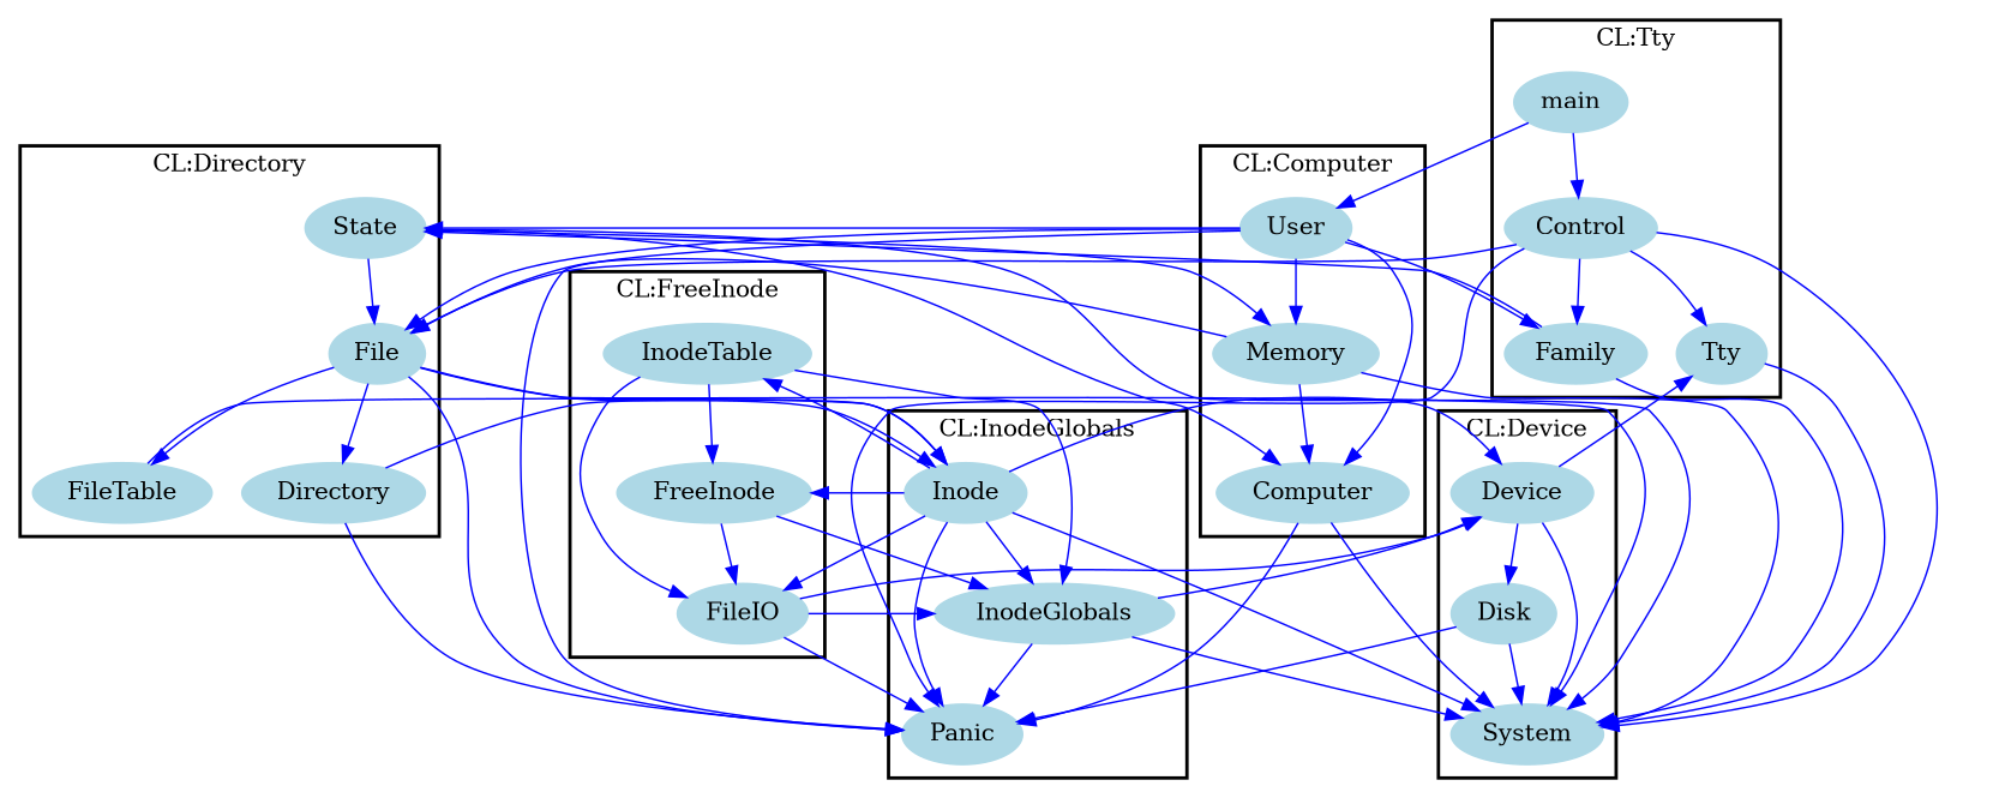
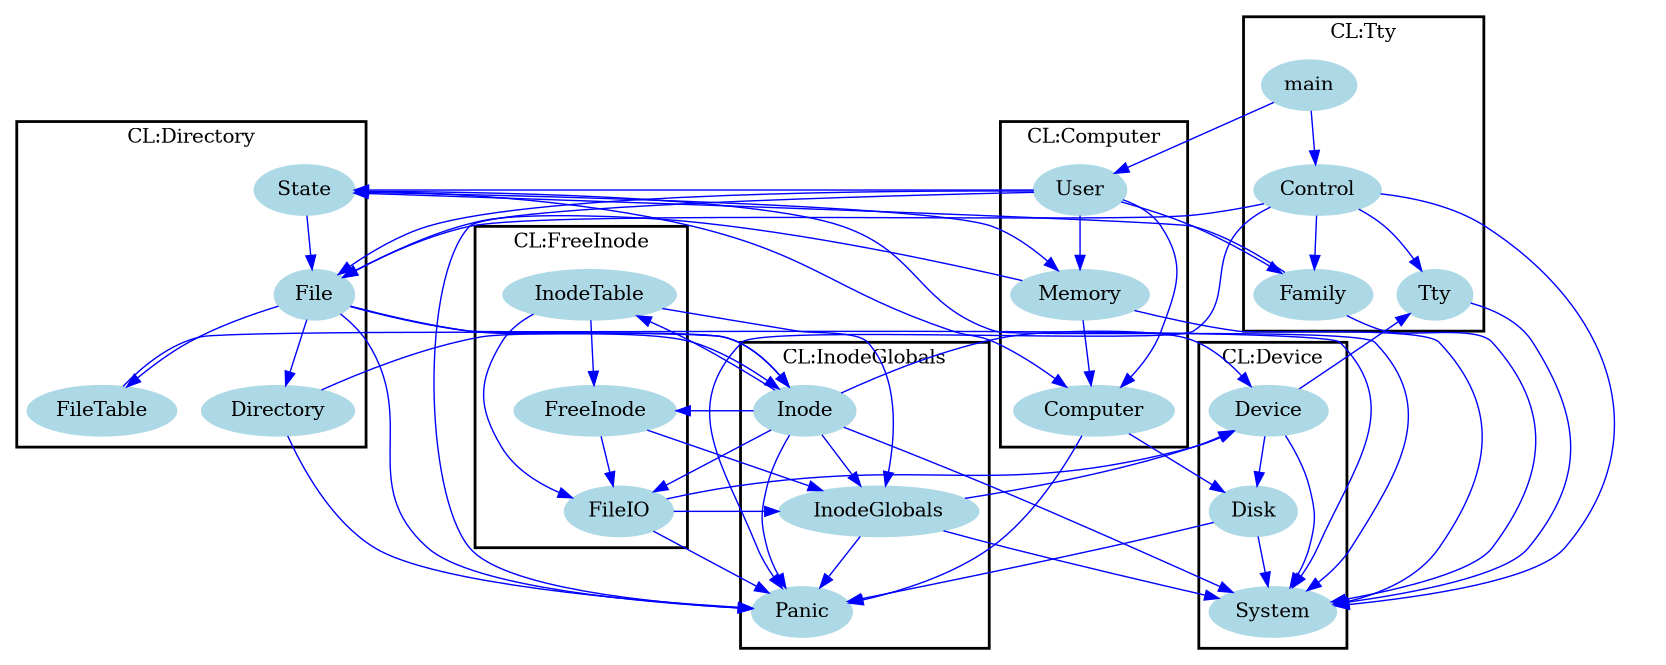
  digraph {
    node [color=lightblue fontcolor=black shape=ellipse style=filled]
    edge [color=blue font=6]
    n1 [label=Computer]
    n2 [label=Memory]
    n3 [label=User]
    n4 [label=Tty]
    n5 [label=Control]
    n6 [label=main]
    n7 [label=Family]
    n8 [label=Directory]
    n9 [label=State]
    n10 [label=FileTable]
    n11 [label=File]
    n12 [label=InodeGlobals]
    n13 [label=Panic]
    n14 [label=Inode]
    n15 [label=Device]
    n16 [label=Disk]
    n17 [label=System]
    n18 [label=FreeInode]
    n19 [label=InodeTable]
    n20 [label=FileIO]
    subgraph cluster_1 {
      color=black
      label="CL:Computer"
      style=bold
      n1
      n2
      n3
    }
    subgraph cluster_2 {
      color=black
      label="CL:Tty"
      style=bold
      n4
      n5
      n6
      n7
    }
    subgraph cluster_3 {
      color=black
      label="CL:Directory"
      style=bold
      n8
      n9
      n10
      n11
    }
    subgraph cluster_4 {
      color=black
      label="CL:InodeGlobals"
      style=bold
      n12
      n13
      n14
    }
    subgraph cluster_5 {
      color=black
      label="CL:Device"
      style=bold
      n15
      n16
      n17
    }
    subgraph cluster_6 {
      color=black
      label="CL:FreeInode"
      style=bold
      n18
      n19
      n20
    }
    n1 -> n13
-   n1 -> n17
+   n1 -> n16
    n2 -> n1
    n2 -> n11
    n2 -> n17
    n3 -> n1
    n3 -> n2
    n3 -> n7
    n3 -> n9
    n3 -> n11
    n3 -> n13
    n4 -> n17
    n5 -> n4
    n5 -> n7
    n5 -> n11
    n5 -> n13
    n5 -> n17
    n6 -> n3
    n6 -> n5
    n7 -> n9
    n7 -> n17
    n8 -> n13
    n8 -> n14
    n9 -> n1
    n9 -> n2
    n9 -> n11
    n9 -> n17
    n10 -> n14
    n11 -> n8
    n11 -> n10
    n11 -> n13
    n11 -> n14
    n11 -> n17
    n12 -> n13
    n12 -> n15
    n12 -> n17
    n14 -> n12
    n14 -> n13
    n14 -> n15
    n14 -> n17
    n14 -> n18
    n14 -> n19
    n14 -> n20
    n15 -> n4
    n15 -> n16
    n15 -> n17
    n16 -> n13
    n16 -> n17
    n18 -> n12
    n18 -> n20
    n19 -> n12
    n19 -> n18
    n19 -> n20
    n20 -> n12
    n20 -> n13
    n20 -> n15
  }
